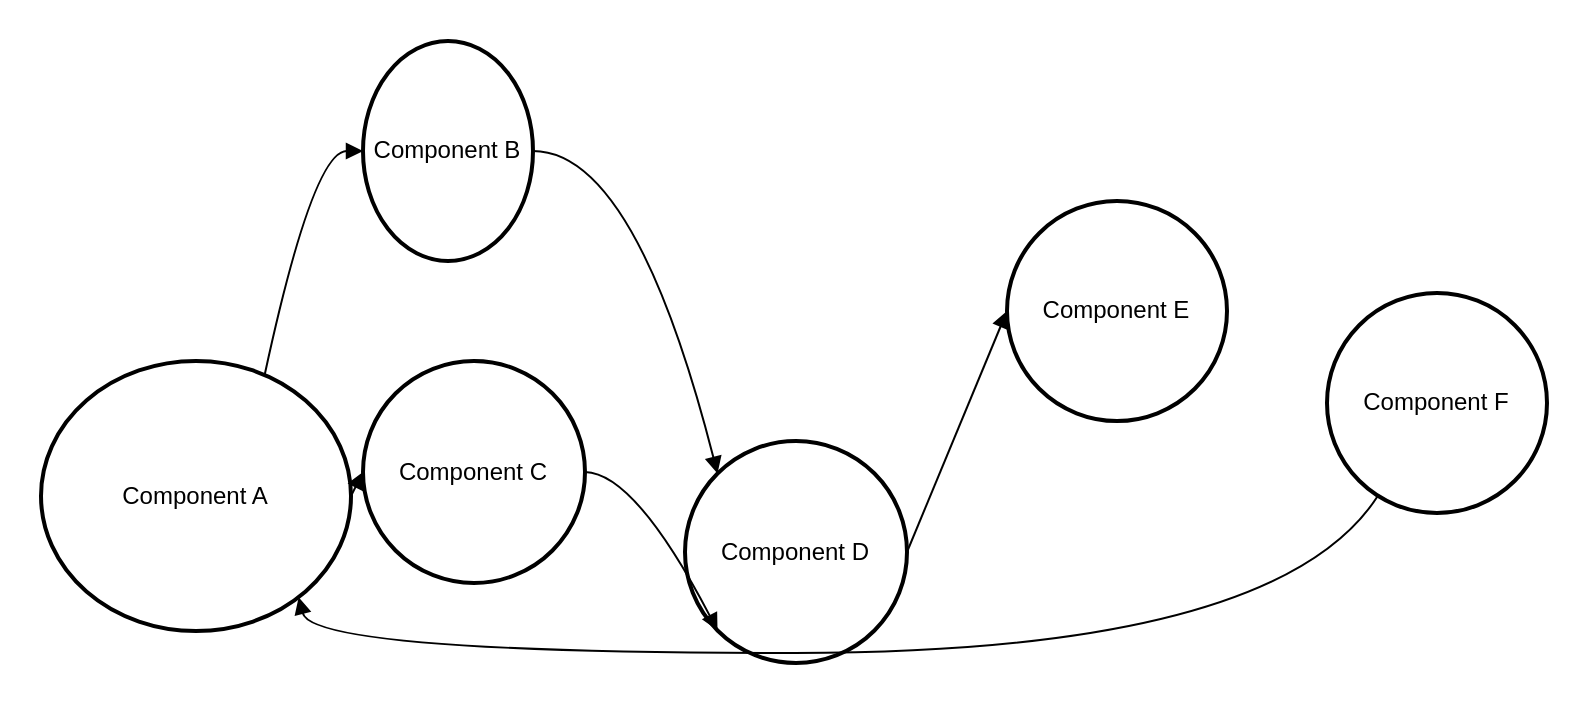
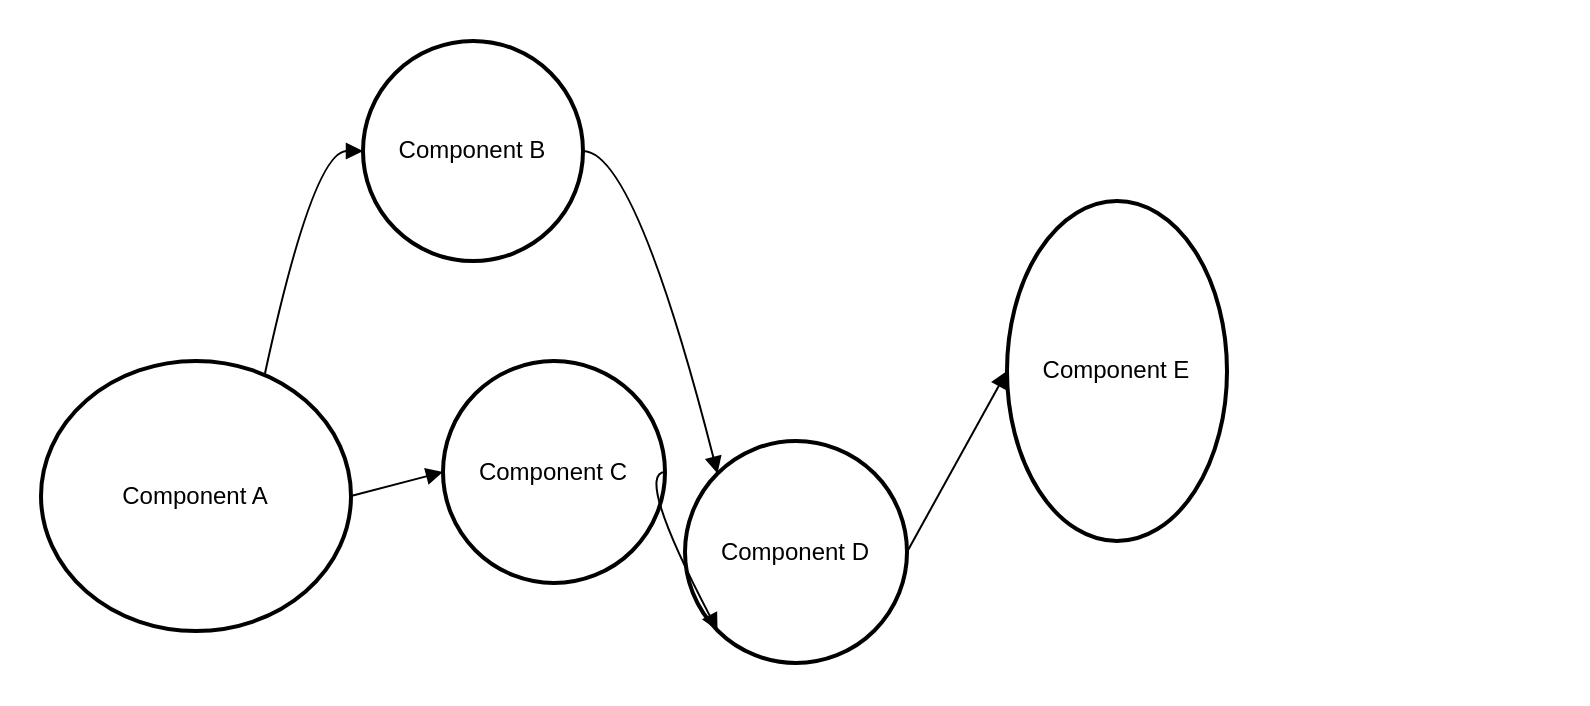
  <mxCell id="0" />
  <mxCell id="1" parent="0" />
  <mxCell id="2" value="Component A" style="ellipse;aspect=fixed;strokeWidth=2;whiteSpace=wrap;" vertex="1" parent="1"><mxGeometry x="20" y="180" width="155" height="135" as="geometry" /></mxCell>
- <mxCell id="3" value="Component B" style="ellipse;aspect=fixed;strokeWidth=2;whiteSpace=wrap;" vertex="1" parent="1"><mxGeometry x="181" y="20" width="85" height="110" as="geometry" /></mxCell>
- <mxCell id="4" value="Component C" style="ellipse;aspect=fixed;strokeWidth=2;whiteSpace=wrap;" vertex="1" parent="1"><mxGeometry x="181" y="180" width="111" height="111" as="geometry" /></mxCell>
+ <mxCell id="3" value="Component B" style="ellipse;aspect=fixed;strokeWidth=2;whiteSpace=wrap;" vertex="1" parent="1"><mxGeometry x="181" y="20" width="110" height="110" as="geometry" /></mxCell>
+ <mxCell id="4" value="Component C" style="ellipse;aspect=fixed;strokeWidth=2;whiteSpace=wrap;" vertex="1" parent="1"><mxGeometry x="221" y="180" width="111" height="111" as="geometry" /></mxCell>
  <mxCell id="5" value="Component D" style="ellipse;aspect=fixed;strokeWidth=2;whiteSpace=wrap;" vertex="1" parent="1"><mxGeometry x="342" y="220" width="111" height="111" as="geometry" /></mxCell>
- <mxCell id="6" value="Component E" style="ellipse;aspect=fixed;strokeWidth=2;whiteSpace=wrap;" vertex="1" parent="1"><mxGeometry x="503" y="100" width="110" height="110" as="geometry" /></mxCell>
- <mxCell id="7" value="Component F" style="ellipse;aspect=fixed;strokeWidth=2;whiteSpace=wrap;" vertex="1" parent="1"><mxGeometry x="663" y="146" width="110" height="110" as="geometry" /></mxCell>
+ <mxCell id="6" value="Component E" style="ellipse;aspect=fixed;strokeWidth=2;whiteSpace=wrap;" vertex="1" parent="1"><mxGeometry x="503" y="100" width="110" height="170" as="geometry" /></mxCell>
  <mxCell id="8" value="" style="curved=1;startArrow=none;endArrow=block;exitX=0.75;exitY=0;entryX=0;entryY=0.5;" edge="1" parent="1" source="2" target="3"><mxGeometry relative="1" as="geometry"><Array as="points"><mxPoint x="156" y="75" /></Array></mxGeometry></mxCell>
  <mxCell id="9" value="" style="curved=1;startArrow=none;endArrow=block;exitX=1;exitY=0.5;entryX=0;entryY=0.5;" edge="1" parent="1" source="2" target="4"><mxGeometry relative="1" as="geometry"><Array as="points" /></mxGeometry></mxCell>
  <mxCell id="10" value="" style="curved=1;startArrow=none;endArrow=block;exitX=1;exitY=0.5;entryX=0;entryY=0;" edge="1" parent="1" source="3" target="5"><mxGeometry relative="1" as="geometry"><Array as="points"><mxPoint x="317" y="75" /></Array></mxGeometry></mxCell>
  <mxCell id="11" value="" style="curved=1;startArrow=none;endArrow=block;exitX=1;exitY=0.5;entryX=0;entryY=1;" edge="1" parent="1" source="4" target="5"><mxGeometry relative="1" as="geometry"><Array as="points"><mxPoint x="317" y="236" /></Array></mxGeometry></mxCell>
  <mxCell id="12" value="" style="curved=1;startArrow=none;endArrow=block;exitX=1;exitY=0.5;entryX=0;entryY=0.5;" edge="1" parent="1" source="5" target="6"><mxGeometry relative="1" as="geometry"><Array as="points" /></mxGeometry></mxCell>
- <mxCell id="13" value="" style="curved=1;startArrow=none;endArrow=block;exitX=0.18;exitY=1;entryX=0.94;entryY=1;" edge="1" parent="1" source="7" target="2"><mxGeometry relative="1" as="geometry"><Array as="points"><mxPoint x="638" y="326" /><mxPoint x="156" y="326" /></Array></mxGeometry></mxCell>
